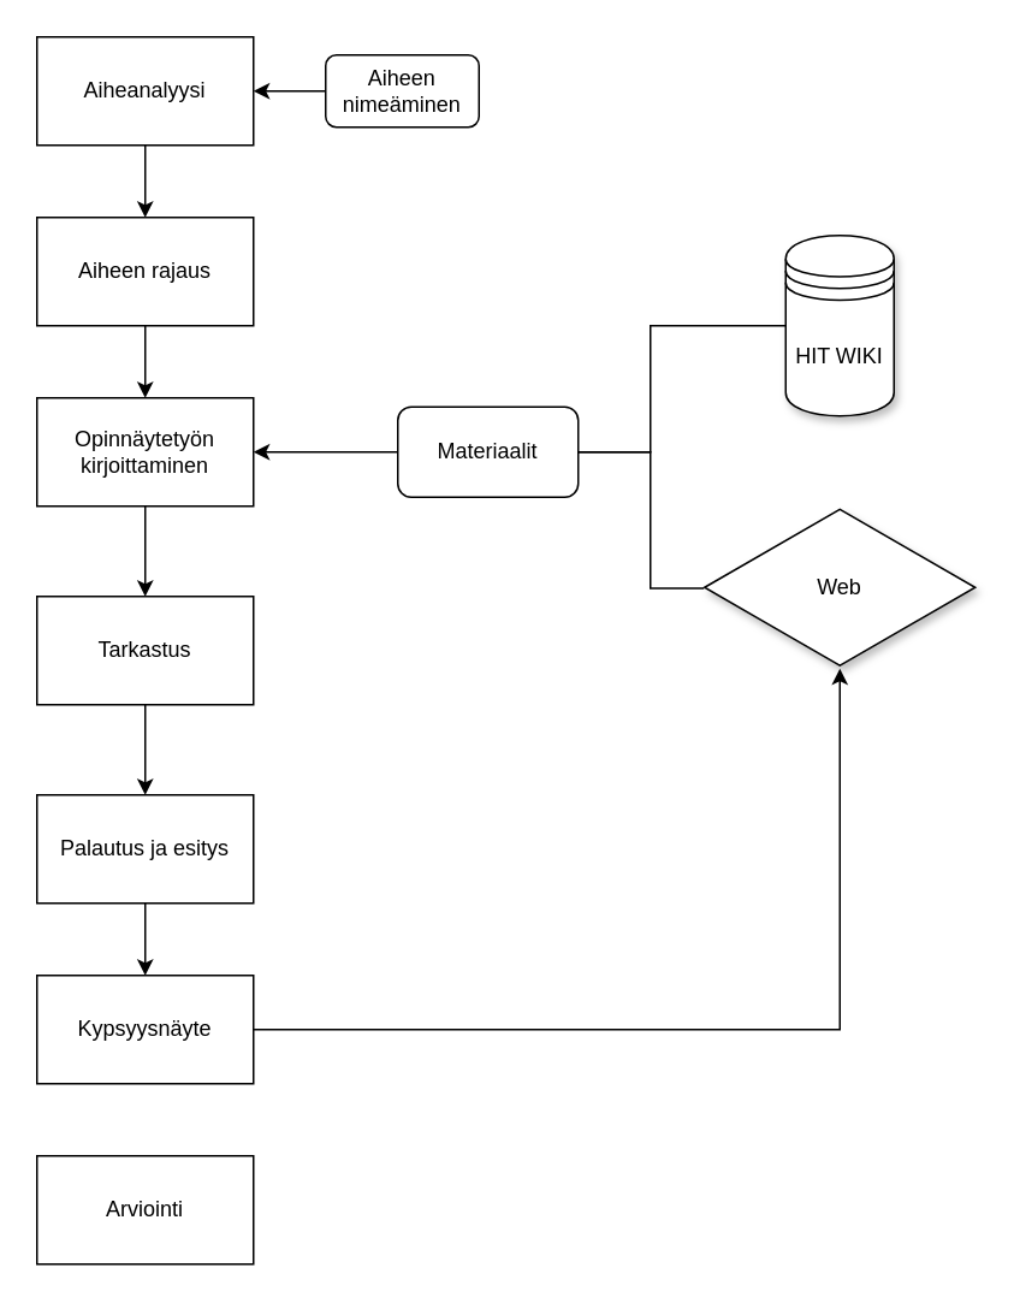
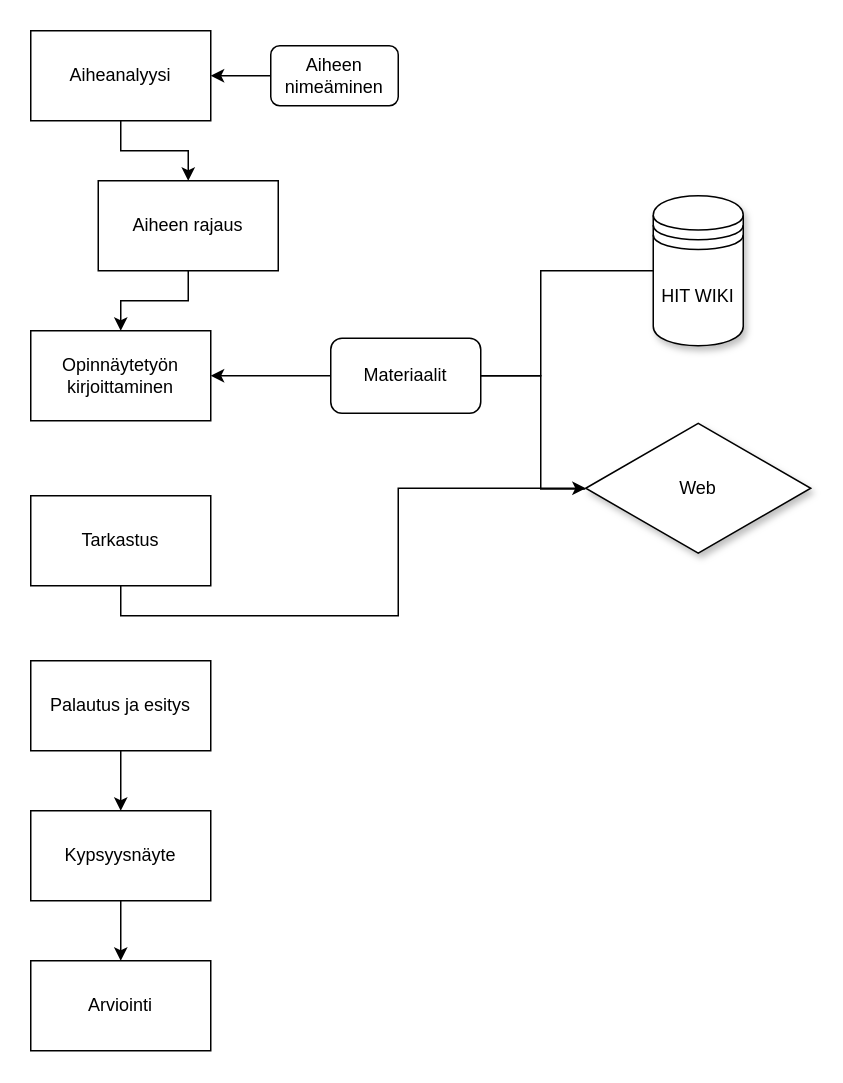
  <mxCell id="0" />
  <mxCell id="1" parent="0" />
  <mxCell id="2" style="edgeStyle=orthogonalEdgeStyle;rounded=0;orthogonalLoop=1;jettySize=auto;html=1;exitX=0.5;exitY=1;exitDx=0;exitDy=0;entryX=0.5;entryY=0;entryDx=0;entryDy=0;" edge="1" parent="1" source="3" target="5"><mxGeometry relative="1" as="geometry" /></mxCell>
  <mxCell id="3" value="Aiheanalyysi" style="rounded=0;whiteSpace=wrap;html=1;" parent="1" vertex="1"><mxGeometry x="20" y="20" width="120" height="60" as="geometry" /></mxCell>
  <mxCell id="4" style="edgeStyle=orthogonalEdgeStyle;rounded=0;orthogonalLoop=1;jettySize=auto;html=1;entryX=0.5;entryY=0;entryDx=0;entryDy=0;endArrow=classic;endFill=1;" edge="1" parent="1" source="5" target="9"><mxGeometry relative="1" as="geometry" /></mxCell>
- <mxCell id="5" value="Aiheen rajaus" style="rounded=0;whiteSpace=wrap;html=1;" vertex="1" parent="1"><mxGeometry x="20" y="120" width="120" height="60" as="geometry" /></mxCell>
+ <mxCell id="5" value="Aiheen rajaus" style="rounded=0;whiteSpace=wrap;html=1;" vertex="1" parent="1"><mxGeometry x="65" y="120" width="120" height="60" as="geometry" /></mxCell>
  <mxCell id="6" style="edgeStyle=orthogonalEdgeStyle;rounded=0;orthogonalLoop=1;jettySize=auto;html=1;" edge="1" parent="1" source="7" target="3"><mxGeometry relative="1" as="geometry" /></mxCell>
  <mxCell id="7" value="Aiheen nimeäminen" style="rounded=1;whiteSpace=wrap;html=1;" vertex="1" parent="1"><mxGeometry x="180" y="30" width="85" height="40" as="geometry" /></mxCell>
- <mxCell id="8" style="edgeStyle=orthogonalEdgeStyle;rounded=0;orthogonalLoop=1;jettySize=auto;html=1;entryX=0.5;entryY=0;entryDx=0;entryDy=0;endArrow=classic;endFill=1;" edge="1" parent="1" source="9" target="17"><mxGeometry relative="1" as="geometry" /></mxCell>
  <mxCell id="9" value="Opinnäytetyön kirjoittaminen" style="rounded=0;whiteSpace=wrap;html=1;glass=0;sketch=0;shadow=0;bold=5;strokeWidth=1;" vertex="1" parent="1"><mxGeometry x="20" y="220" width="120" height="60" as="geometry" /></mxCell>
  <mxCell id="10" style="edgeStyle=orthogonalEdgeStyle;rounded=0;orthogonalLoop=1;jettySize=auto;html=1;exitX=0;exitY=0.5;exitDx=0;exitDy=0;entryX=1;entryY=0.5;entryDx=0;entryDy=0;" edge="1" parent="1" source="11" target="9"><mxGeometry relative="1" as="geometry" /></mxCell>
  <mxCell id="11" value="Materiaalit" style="rounded=1;whiteSpace=wrap;html=1;" vertex="1" parent="1"><mxGeometry x="220" y="225" width="100" height="50" as="geometry" /></mxCell>
  <mxCell id="12" style="edgeStyle=orthogonalEdgeStyle;rounded=0;orthogonalLoop=1;jettySize=auto;html=1;endArrow=none;endFill=0;" edge="1" parent="1" source="13"><mxGeometry relative="1" as="geometry"><mxPoint x="320" y="250" as="targetPoint" /><Array as="points"><mxPoint x="360" y="180" /><mxPoint x="360" y="250" /></Array></mxGeometry></mxCell>
  <mxCell id="13" value="HIT WIKI" style="shape=datastore;whiteSpace=wrap;html=1;shadow=1;" vertex="1" parent="1"><mxGeometry x="435" y="130" width="60" height="100" as="geometry" /></mxCell>
  <mxCell id="14" style="edgeStyle=orthogonalEdgeStyle;rounded=0;orthogonalLoop=1;jettySize=auto;html=1;endArrow=none;endFill=0;entryX=1;entryY=0.5;entryDx=0;entryDy=0;exitX=-0.002;exitY=0.506;exitDx=0;exitDy=0;exitPerimeter=0;" edge="1" parent="1" source="15" target="11"><mxGeometry relative="1" as="geometry"><Array as="points"><mxPoint x="360" y="326" /><mxPoint x="360" y="250" /></Array></mxGeometry></mxCell>
  <mxCell id="15" value="Web" style="html=1;whiteSpace=wrap;aspect=fixed;shape=isoRectangle;shadow=1;" vertex="1" parent="1"><mxGeometry x="390" y="280" width="150" height="90" as="geometry" /></mxCell>
- <mxCell id="16" style="edgeStyle=orthogonalEdgeStyle;rounded=0;orthogonalLoop=1;jettySize=auto;html=1;exitX=0.5;exitY=1;exitDx=0;exitDy=0;entryX=0.5;entryY=0;entryDx=0;entryDy=0;endArrow=classic;endFill=1;" edge="1" parent="1" source="17" target="19"><mxGeometry relative="1" as="geometry" /></mxCell>
+ <mxCell id="16" style="edgeStyle=orthogonalEdgeStyle;rounded=0;orthogonalLoop=1;jettySize=auto;html=1;exitX=0.5;exitY=1;exitDx=0;exitDy=0;endArrow=classic;endFill=1;" edge="1" parent="1" source="17" target="15"><mxGeometry relative="1" as="geometry" /></mxCell>
  <mxCell id="17" value="Tarkastus" style="rounded=0;whiteSpace=wrap;html=1;shadow=0;" vertex="1" parent="1"><mxGeometry x="20" y="330" width="120" height="60" as="geometry" /></mxCell>
  <mxCell id="18" style="edgeStyle=orthogonalEdgeStyle;rounded=0;orthogonalLoop=1;jettySize=auto;html=1;exitX=0.5;exitY=1;exitDx=0;exitDy=0;entryX=0.5;entryY=0;entryDx=0;entryDy=0;endArrow=classic;endFill=1;" edge="1" parent="1" source="19" target="21"><mxGeometry relative="1" as="geometry" /></mxCell>
  <mxCell id="19" value="Palautus ja esitys" style="rounded=0;whiteSpace=wrap;html=1;shadow=0;" vertex="1" parent="1"><mxGeometry x="20" y="440" width="120" height="60" as="geometry" /></mxCell>
- <mxCell id="20" style="edgeStyle=orthogonalEdgeStyle;rounded=0;orthogonalLoop=1;jettySize=auto;html=1;endArrow=classic;endFill=1;" edge="1" parent="1" source="21" target="15"><mxGeometry relative="1" as="geometry" /></mxCell>
+ <mxCell id="20" style="edgeStyle=orthogonalEdgeStyle;rounded=0;orthogonalLoop=1;jettySize=auto;html=1;entryX=0.5;entryY=0;entryDx=0;entryDy=0;endArrow=classic;endFill=1;" edge="1" parent="1" source="21" target="22"><mxGeometry relative="1" as="geometry" /></mxCell>
  <mxCell id="21" value="Kypsyysnäyte" style="rounded=0;whiteSpace=wrap;html=1;shadow=0;" vertex="1" parent="1"><mxGeometry x="20" y="540" width="120" height="60" as="geometry" /></mxCell>
  <mxCell id="22" value="Arviointi" style="rounded=0;whiteSpace=wrap;html=1;shadow=0;" vertex="1" parent="1"><mxGeometry x="20" y="640" width="120" height="60" as="geometry" /></mxCell>
